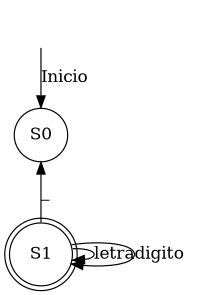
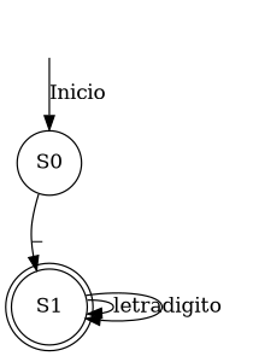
  digraph {
    rankdir=TB
    n1 [label=S0 shape=circle]
    n2 [label=S1 shape=doublecircle]
    vacio [shape=none style=invisible]
-   n2 -> n1 [label=_]
+   n1 -> n2 [label=_]
    n2 -> n2 [label=letra]
    n2 -> n2 [label=digito]
    vacio -> n1 [label=Inicio]
  }
